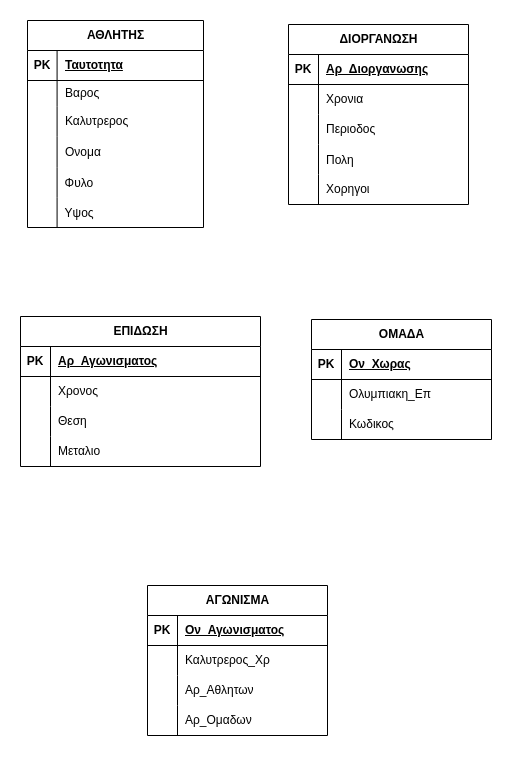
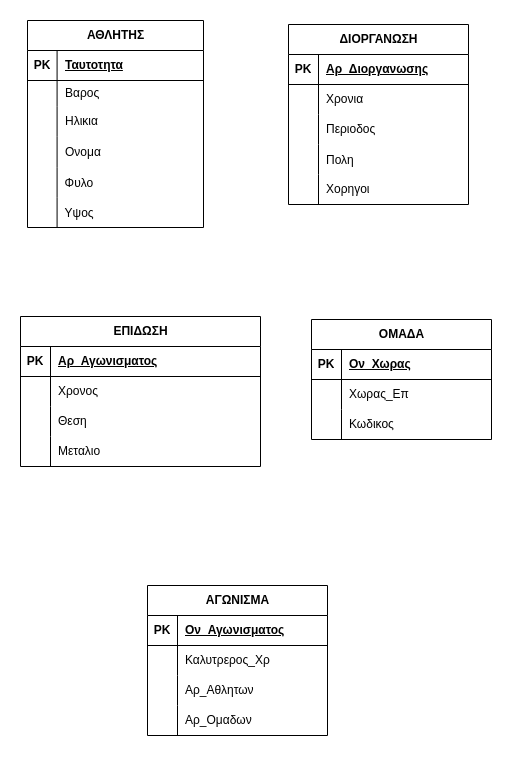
  <mxCell id="0" />
  <mxCell id="1" parent="0" />
  <mxCell id="2" value="ΑΘΛΗΤΗΣ" style="shape=table;startSize=30;container=1;collapsible=1;childLayout=tableLayout;fixedRows=1;rowLines=0;fontStyle=1;align=center;resizeLast=1;html=1;" vertex="1" parent="1"><mxGeometry x="27" y="20" width="176" height="207" as="geometry" /></mxCell>
  <mxCell id="3" value="" style="shape=tableRow;horizontal=0;startSize=0;swimlaneHead=0;swimlaneBody=0;fillColor=none;collapsible=0;dropTarget=0;points=[[0,0.5],[1,0.5]];portConstraint=eastwest;top=0;left=0;right=0;bottom=1;" vertex="1" parent="2"><mxGeometry y="30" width="176" height="30" as="geometry" /></mxCell>
  <mxCell id="4" value="PK" style="shape=partialRectangle;connectable=0;fillColor=none;top=0;left=0;bottom=0;right=0;fontStyle=1;overflow=hidden;whiteSpace=wrap;html=1;" vertex="1" parent="3"><mxGeometry width="29.583" height="30" as="geometry"><mxRectangle width="29.583" height="30" as="alternateBounds" /></mxGeometry></mxCell>
  <mxCell id="5" value="Ταυτοτητα" style="shape=partialRectangle;connectable=0;fillColor=none;top=0;left=0;bottom=0;right=0;align=left;spacingLeft=6;fontStyle=5;overflow=hidden;whiteSpace=wrap;html=1;" vertex="1" parent="3"><mxGeometry x="29.583" width="146.417" height="30" as="geometry"><mxRectangle width="146.417" height="30" as="alternateBounds" /></mxGeometry></mxCell>
  <mxCell id="6" value="" style="shape=tableRow;horizontal=0;startSize=0;swimlaneHead=0;swimlaneBody=0;fillColor=none;collapsible=0;dropTarget=0;points=[[0,0.5],[1,0.5]];portConstraint=eastwest;top=0;left=0;right=0;bottom=0;" vertex="1" parent="2"><mxGeometry y="60" width="176" height="26" as="geometry" /></mxCell>
  <mxCell id="7" value="" style="shape=partialRectangle;connectable=0;fillColor=none;top=0;left=0;bottom=0;right=0;editable=1;overflow=hidden;whiteSpace=wrap;html=1;" vertex="1" parent="6"><mxGeometry width="29.583" height="26" as="geometry"><mxRectangle width="29.583" height="26" as="alternateBounds" /></mxGeometry></mxCell>
  <mxCell id="8" value="Βαρος" style="shape=partialRectangle;connectable=0;fillColor=none;top=0;left=0;bottom=0;right=0;align=left;spacingLeft=6;overflow=hidden;whiteSpace=wrap;html=1;" vertex="1" parent="6"><mxGeometry x="29.583" width="146.417" height="26" as="geometry"><mxRectangle width="146.417" height="26" as="alternateBounds" /></mxGeometry></mxCell>
  <mxCell id="9" value="" style="shape=tableRow;horizontal=0;startSize=0;swimlaneHead=0;swimlaneBody=0;fillColor=none;collapsible=0;dropTarget=0;points=[[0,0.5],[1,0.5]];portConstraint=eastwest;top=0;left=0;right=0;bottom=0;" vertex="1" parent="2"><mxGeometry y="86" width="176" height="30" as="geometry" /></mxCell>
  <mxCell id="10" value="" style="shape=partialRectangle;connectable=0;fillColor=none;top=0;left=0;bottom=0;right=0;editable=1;overflow=hidden;whiteSpace=wrap;html=1;" vertex="1" parent="9"><mxGeometry width="29.583" height="30" as="geometry"><mxRectangle width="29.583" height="30" as="alternateBounds" /></mxGeometry></mxCell>
- <mxCell id="11" value="Καλυτρερος" style="shape=partialRectangle;connectable=0;fillColor=none;top=0;left=0;bottom=0;right=0;align=left;spacingLeft=6;overflow=hidden;whiteSpace=wrap;html=1;" vertex="1" parent="9"><mxGeometry x="29.583" width="146.417" height="30" as="geometry"><mxRectangle width="146.417" height="30" as="alternateBounds" /></mxGeometry></mxCell>
+ <mxCell id="11" value="Ηλικια" style="shape=partialRectangle;connectable=0;fillColor=none;top=0;left=0;bottom=0;right=0;align=left;spacingLeft=6;overflow=hidden;whiteSpace=wrap;html=1;" vertex="1" parent="9"><mxGeometry x="29.583" width="146.417" height="30" as="geometry"><mxRectangle width="146.417" height="30" as="alternateBounds" /></mxGeometry></mxCell>
  <mxCell id="12" value="" style="shape=tableRow;horizontal=0;startSize=0;swimlaneHead=0;swimlaneBody=0;fillColor=none;collapsible=0;dropTarget=0;points=[[0,0.5],[1,0.5]];portConstraint=eastwest;top=0;left=0;right=0;bottom=0;" vertex="1" parent="2"><mxGeometry y="116" width="176" height="31" as="geometry" /></mxCell>
  <mxCell id="13" value="" style="shape=partialRectangle;connectable=0;fillColor=none;top=0;left=0;bottom=0;right=0;editable=1;overflow=hidden;whiteSpace=wrap;html=1;" vertex="1" parent="12"><mxGeometry width="29.583" height="31" as="geometry"><mxRectangle width="29.583" height="31" as="alternateBounds" /></mxGeometry></mxCell>
  <mxCell id="14" value="Ονομα" style="shape=partialRectangle;connectable=0;fillColor=none;top=0;left=0;bottom=0;right=0;align=left;spacingLeft=6;overflow=hidden;whiteSpace=wrap;html=1;" vertex="1" parent="12"><mxGeometry x="29.583" width="146.417" height="31" as="geometry"><mxRectangle width="146.417" height="31" as="alternateBounds" /></mxGeometry></mxCell>
  <mxCell id="15" value="" style="shape=tableRow;horizontal=0;startSize=0;swimlaneHead=0;swimlaneBody=0;fillColor=none;collapsible=0;dropTarget=0;points=[[0,0.5],[1,0.5]];portConstraint=eastwest;top=0;left=0;right=0;bottom=0;" vertex="1" parent="2"><mxGeometry y="147" width="176" height="30" as="geometry" /></mxCell>
  <mxCell id="16" value="" style="shape=partialRectangle;connectable=0;fillColor=none;top=0;left=0;bottom=0;right=0;editable=1;overflow=hidden;" vertex="1" parent="15"><mxGeometry width="29.583" height="30" as="geometry"><mxRectangle width="29.583" height="30" as="alternateBounds" /></mxGeometry></mxCell>
  <mxCell id="17" value="Φυλο" style="shape=partialRectangle;connectable=0;fillColor=none;top=0;left=0;bottom=0;right=0;align=left;spacingLeft=6;overflow=hidden;" vertex="1" parent="15"><mxGeometry x="29.583" width="146.417" height="30" as="geometry"><mxRectangle width="146.417" height="30" as="alternateBounds" /></mxGeometry></mxCell>
  <mxCell id="18" value="" style="shape=tableRow;horizontal=0;startSize=0;swimlaneHead=0;swimlaneBody=0;fillColor=none;collapsible=0;dropTarget=0;points=[[0,0.5],[1,0.5]];portConstraint=eastwest;top=0;left=0;right=0;bottom=0;" vertex="1" parent="2"><mxGeometry y="177" width="176" height="30" as="geometry" /></mxCell>
  <mxCell id="19" value="" style="shape=partialRectangle;connectable=0;fillColor=none;top=0;left=0;bottom=0;right=0;editable=1;overflow=hidden;" vertex="1" parent="18"><mxGeometry width="29.583" height="30" as="geometry"><mxRectangle width="29.583" height="30" as="alternateBounds" /></mxGeometry></mxCell>
  <mxCell id="20" value="Υψος" style="shape=partialRectangle;connectable=0;fillColor=none;top=0;left=0;bottom=0;right=0;align=left;spacingLeft=6;overflow=hidden;" vertex="1" parent="18"><mxGeometry x="29.583" width="146.417" height="30" as="geometry"><mxRectangle width="146.417" height="30" as="alternateBounds" /></mxGeometry></mxCell>
  <mxCell id="21" value="" style="shape=tableRow;horizontal=0;startSize=0;swimlaneHead=0;swimlaneBody=0;fillColor=none;collapsible=0;dropTarget=0;points=[[0,0.5],[1,0.5]];portConstraint=eastwest;top=0;left=0;right=0;bottom=0;" vertex="1" parent="1"><mxGeometry x="330" y="409" width="180" height="60" as="geometry" /></mxCell>
  <mxCell id="22" value="" style="shape=partialRectangle;connectable=0;fillColor=none;top=0;left=0;bottom=0;right=0;editable=1;overflow=hidden;whiteSpace=wrap;html=1;" vertex="1" parent="21"><mxGeometry width="30" height="60" as="geometry"><mxRectangle width="30" height="30" as="alternateBounds" /></mxGeometry></mxCell>
  <mxCell id="23" value="ΔΙΟΡΓΑΝΩΣΗ" style="shape=table;startSize=30;container=1;collapsible=1;childLayout=tableLayout;fixedRows=1;rowLines=0;fontStyle=1;align=center;resizeLast=1;html=1;" vertex="1" parent="1"><mxGeometry x="288" y="24" width="180" height="180" as="geometry" /></mxCell>
  <mxCell id="24" value="" style="shape=tableRow;horizontal=0;startSize=0;swimlaneHead=0;swimlaneBody=0;fillColor=none;collapsible=0;dropTarget=0;points=[[0,0.5],[1,0.5]];portConstraint=eastwest;top=0;left=0;right=0;bottom=1;" vertex="1" parent="23"><mxGeometry y="30" width="180" height="30" as="geometry" /></mxCell>
  <mxCell id="25" value="PK" style="shape=partialRectangle;connectable=0;fillColor=none;top=0;left=0;bottom=0;right=0;fontStyle=1;overflow=hidden;whiteSpace=wrap;html=1;" vertex="1" parent="24"><mxGeometry width="30" height="30" as="geometry"><mxRectangle width="30" height="30" as="alternateBounds" /></mxGeometry></mxCell>
  <mxCell id="26" value="Αρ_Διοργανωσης" style="shape=partialRectangle;connectable=0;fillColor=none;top=0;left=0;bottom=0;right=0;align=left;spacingLeft=6;fontStyle=5;overflow=hidden;whiteSpace=wrap;html=1;" vertex="1" parent="24"><mxGeometry x="30" width="150" height="30" as="geometry"><mxRectangle width="150" height="30" as="alternateBounds" /></mxGeometry></mxCell>
  <mxCell id="27" value="" style="shape=tableRow;horizontal=0;startSize=0;swimlaneHead=0;swimlaneBody=0;fillColor=none;collapsible=0;dropTarget=0;points=[[0,0.5],[1,0.5]];portConstraint=eastwest;top=0;left=0;right=0;bottom=0;" vertex="1" parent="23"><mxGeometry y="60" width="180" height="30" as="geometry" /></mxCell>
  <mxCell id="28" value="" style="shape=partialRectangle;connectable=0;fillColor=none;top=0;left=0;bottom=0;right=0;editable=1;overflow=hidden;whiteSpace=wrap;html=1;" vertex="1" parent="27"><mxGeometry width="30" height="30" as="geometry"><mxRectangle width="30" height="30" as="alternateBounds" /></mxGeometry></mxCell>
  <mxCell id="29" value="Χρονια" style="shape=partialRectangle;connectable=0;fillColor=none;top=0;left=0;bottom=0;right=0;align=left;spacingLeft=6;overflow=hidden;whiteSpace=wrap;html=1;" vertex="1" parent="27"><mxGeometry x="30" width="150" height="30" as="geometry"><mxRectangle width="150" height="30" as="alternateBounds" /></mxGeometry></mxCell>
  <mxCell id="30" value="" style="shape=tableRow;horizontal=0;startSize=0;swimlaneHead=0;swimlaneBody=0;fillColor=none;collapsible=0;dropTarget=0;points=[[0,0.5],[1,0.5]];portConstraint=eastwest;top=0;left=0;right=0;bottom=0;" vertex="1" parent="23"><mxGeometry y="90" width="180" height="30" as="geometry" /></mxCell>
  <mxCell id="31" value="" style="shape=partialRectangle;connectable=0;fillColor=none;top=0;left=0;bottom=0;right=0;editable=1;overflow=hidden;whiteSpace=wrap;html=1;" vertex="1" parent="30"><mxGeometry width="30" height="30" as="geometry"><mxRectangle width="30" height="30" as="alternateBounds" /></mxGeometry></mxCell>
  <mxCell id="32" value="Περιοδος" style="shape=partialRectangle;connectable=0;fillColor=none;top=0;left=0;bottom=0;right=0;align=left;spacingLeft=6;overflow=hidden;whiteSpace=wrap;html=1;" vertex="1" parent="30"><mxGeometry x="30" width="150" height="30" as="geometry"><mxRectangle width="150" height="30" as="alternateBounds" /></mxGeometry></mxCell>
  <mxCell id="33" value="" style="shape=tableRow;horizontal=0;startSize=0;swimlaneHead=0;swimlaneBody=0;fillColor=none;collapsible=0;dropTarget=0;points=[[0,0.5],[1,0.5]];portConstraint=eastwest;top=0;left=0;right=0;bottom=0;" vertex="1" parent="23"><mxGeometry y="120" width="180" height="30" as="geometry" /></mxCell>
  <mxCell id="34" value="" style="shape=partialRectangle;connectable=0;fillColor=none;top=0;left=0;bottom=0;right=0;editable=1;overflow=hidden;" vertex="1" parent="33"><mxGeometry width="30" height="30" as="geometry"><mxRectangle width="30" height="30" as="alternateBounds" /></mxGeometry></mxCell>
  <mxCell id="35" value="Πολη" style="shape=partialRectangle;connectable=0;fillColor=none;top=0;left=0;bottom=0;right=0;align=left;spacingLeft=6;overflow=hidden;" vertex="1" parent="33"><mxGeometry x="30" width="150" height="30" as="geometry"><mxRectangle width="150" height="30" as="alternateBounds" /></mxGeometry></mxCell>
  <mxCell id="36" value="" style="shape=tableRow;horizontal=0;startSize=0;swimlaneHead=0;swimlaneBody=0;fillColor=none;collapsible=0;dropTarget=0;points=[[0,0.5],[1,0.5]];portConstraint=eastwest;top=0;left=0;right=0;bottom=0;" vertex="1" parent="23"><mxGeometry y="150" width="180" height="30" as="geometry" /></mxCell>
  <mxCell id="37" value="" style="shape=partialRectangle;connectable=0;fillColor=none;top=0;left=0;bottom=0;right=0;editable=1;overflow=hidden;whiteSpace=wrap;html=1;" vertex="1" parent="36"><mxGeometry width="30" height="30" as="geometry"><mxRectangle width="30" height="30" as="alternateBounds" /></mxGeometry></mxCell>
  <mxCell id="38" value="Χορηγοι" style="shape=partialRectangle;connectable=0;fillColor=none;top=0;left=0;bottom=0;right=0;align=left;spacingLeft=6;overflow=hidden;whiteSpace=wrap;html=1;" vertex="1" parent="36"><mxGeometry x="30" width="150" height="30" as="geometry"><mxRectangle width="150" height="30" as="alternateBounds" /></mxGeometry></mxCell>
  <mxCell id="39" value="ΕΠΙΔΩΣΗ" style="shape=table;startSize=30;container=1;collapsible=1;childLayout=tableLayout;fixedRows=1;rowLines=0;fontStyle=1;align=center;resizeLast=1;html=1;" vertex="1" parent="1"><mxGeometry x="20" y="316" width="240" height="150" as="geometry" /></mxCell>
  <mxCell id="40" value="" style="shape=tableRow;horizontal=0;startSize=0;swimlaneHead=0;swimlaneBody=0;fillColor=none;collapsible=0;dropTarget=0;points=[[0,0.5],[1,0.5]];portConstraint=eastwest;top=0;left=0;right=0;bottom=1;" vertex="1" parent="39"><mxGeometry y="30" width="240" height="30" as="geometry" /></mxCell>
  <mxCell id="41" value="PK" style="shape=partialRectangle;connectable=0;fillColor=none;top=0;left=0;bottom=0;right=0;fontStyle=1;overflow=hidden;whiteSpace=wrap;html=1;" vertex="1" parent="40"><mxGeometry width="30" height="30" as="geometry"><mxRectangle width="30" height="30" as="alternateBounds" /></mxGeometry></mxCell>
  <mxCell id="42" value="Αρ_Αγωνισματος" style="shape=partialRectangle;connectable=0;fillColor=none;top=0;left=0;bottom=0;right=0;align=left;spacingLeft=6;fontStyle=5;overflow=hidden;whiteSpace=wrap;html=1;" vertex="1" parent="40"><mxGeometry x="30" width="210" height="30" as="geometry"><mxRectangle width="210" height="30" as="alternateBounds" /></mxGeometry></mxCell>
  <mxCell id="43" value="" style="shape=tableRow;horizontal=0;startSize=0;swimlaneHead=0;swimlaneBody=0;fillColor=none;collapsible=0;dropTarget=0;points=[[0,0.5],[1,0.5]];portConstraint=eastwest;top=0;left=0;right=0;bottom=0;" vertex="1" parent="39"><mxGeometry y="60" width="240" height="30" as="geometry" /></mxCell>
  <mxCell id="44" value="" style="shape=partialRectangle;connectable=0;fillColor=none;top=0;left=0;bottom=0;right=0;editable=1;overflow=hidden;whiteSpace=wrap;html=1;" vertex="1" parent="43"><mxGeometry width="30" height="30" as="geometry"><mxRectangle width="30" height="30" as="alternateBounds" /></mxGeometry></mxCell>
  <mxCell id="45" value="Χρονος" style="shape=partialRectangle;connectable=0;fillColor=none;top=0;left=0;bottom=0;right=0;align=left;spacingLeft=6;overflow=hidden;whiteSpace=wrap;html=1;" vertex="1" parent="43"><mxGeometry x="30" width="210" height="30" as="geometry"><mxRectangle width="210" height="30" as="alternateBounds" /></mxGeometry></mxCell>
  <mxCell id="46" value="" style="shape=tableRow;horizontal=0;startSize=0;swimlaneHead=0;swimlaneBody=0;fillColor=none;collapsible=0;dropTarget=0;points=[[0,0.5],[1,0.5]];portConstraint=eastwest;top=0;left=0;right=0;bottom=0;" vertex="1" parent="39"><mxGeometry y="90" width="240" height="30" as="geometry" /></mxCell>
  <mxCell id="47" value="" style="shape=partialRectangle;connectable=0;fillColor=none;top=0;left=0;bottom=0;right=0;editable=1;overflow=hidden;whiteSpace=wrap;html=1;" vertex="1" parent="46"><mxGeometry width="30" height="30" as="geometry"><mxRectangle width="30" height="30" as="alternateBounds" /></mxGeometry></mxCell>
  <mxCell id="48" value="Θεση" style="shape=partialRectangle;connectable=0;fillColor=none;top=0;left=0;bottom=0;right=0;align=left;spacingLeft=6;overflow=hidden;whiteSpace=wrap;html=1;" vertex="1" parent="46"><mxGeometry x="30" width="210" height="30" as="geometry"><mxRectangle width="210" height="30" as="alternateBounds" /></mxGeometry></mxCell>
  <mxCell id="49" value="" style="shape=tableRow;horizontal=0;startSize=0;swimlaneHead=0;swimlaneBody=0;fillColor=none;collapsible=0;dropTarget=0;points=[[0,0.5],[1,0.5]];portConstraint=eastwest;top=0;left=0;right=0;bottom=0;" vertex="1" parent="39"><mxGeometry y="120" width="240" height="30" as="geometry" /></mxCell>
  <mxCell id="50" value="" style="shape=partialRectangle;connectable=0;fillColor=none;top=0;left=0;bottom=0;right=0;editable=1;overflow=hidden;whiteSpace=wrap;html=1;" vertex="1" parent="49"><mxGeometry width="30" height="30" as="geometry"><mxRectangle width="30" height="30" as="alternateBounds" /></mxGeometry></mxCell>
  <mxCell id="51" value="Μεταλιο" style="shape=partialRectangle;connectable=0;fillColor=none;top=0;left=0;bottom=0;right=0;align=left;spacingLeft=6;overflow=hidden;whiteSpace=wrap;html=1;" vertex="1" parent="49"><mxGeometry x="30" width="210" height="30" as="geometry"><mxRectangle width="210" height="30" as="alternateBounds" /></mxGeometry></mxCell>
  <mxCell id="52" value="ΟΜΑΔΑ" style="shape=table;startSize=30;container=1;collapsible=1;childLayout=tableLayout;fixedRows=1;rowLines=0;fontStyle=1;align=center;resizeLast=1;html=1;" vertex="1" parent="1"><mxGeometry x="311" y="319" width="180" height="120" as="geometry" /></mxCell>
  <mxCell id="53" value="" style="shape=tableRow;horizontal=0;startSize=0;swimlaneHead=0;swimlaneBody=0;fillColor=none;collapsible=0;dropTarget=0;points=[[0,0.5],[1,0.5]];portConstraint=eastwest;top=0;left=0;right=0;bottom=1;" vertex="1" parent="52"><mxGeometry y="30" width="180" height="30" as="geometry" /></mxCell>
  <mxCell id="54" value="PK" style="shape=partialRectangle;connectable=0;fillColor=none;top=0;left=0;bottom=0;right=0;fontStyle=1;overflow=hidden;whiteSpace=wrap;html=1;" vertex="1" parent="53"><mxGeometry width="30" height="30" as="geometry"><mxRectangle width="30" height="30" as="alternateBounds" /></mxGeometry></mxCell>
  <mxCell id="55" value="Ον_Χωρας" style="shape=partialRectangle;connectable=0;fillColor=none;top=0;left=0;bottom=0;right=0;align=left;spacingLeft=6;fontStyle=5;overflow=hidden;whiteSpace=wrap;html=1;" vertex="1" parent="53"><mxGeometry x="30" width="150" height="30" as="geometry"><mxRectangle width="150" height="30" as="alternateBounds" /></mxGeometry></mxCell>
  <mxCell id="56" value="" style="shape=tableRow;horizontal=0;startSize=0;swimlaneHead=0;swimlaneBody=0;fillColor=none;collapsible=0;dropTarget=0;points=[[0,0.5],[1,0.5]];portConstraint=eastwest;top=0;left=0;right=0;bottom=0;" vertex="1" parent="52"><mxGeometry y="60" width="180" height="30" as="geometry" /></mxCell>
  <mxCell id="57" value="" style="shape=partialRectangle;connectable=0;fillColor=none;top=0;left=0;bottom=0;right=0;editable=1;overflow=hidden;whiteSpace=wrap;html=1;" vertex="1" parent="56"><mxGeometry width="30" height="30" as="geometry"><mxRectangle width="30" height="30" as="alternateBounds" /></mxGeometry></mxCell>
- <mxCell id="58" value="Ολυμπιακη_Επ" style="shape=partialRectangle;connectable=0;fillColor=none;top=0;left=0;bottom=0;right=0;align=left;spacingLeft=6;overflow=hidden;whiteSpace=wrap;html=1;" vertex="1" parent="56"><mxGeometry x="30" width="150" height="30" as="geometry"><mxRectangle width="150" height="30" as="alternateBounds" /></mxGeometry></mxCell>
+ <mxCell id="58" value="Χωρας_Επ" style="shape=partialRectangle;connectable=0;fillColor=none;top=0;left=0;bottom=0;right=0;align=left;spacingLeft=6;overflow=hidden;whiteSpace=wrap;html=1;" vertex="1" parent="56"><mxGeometry x="30" width="150" height="30" as="geometry"><mxRectangle width="150" height="30" as="alternateBounds" /></mxGeometry></mxCell>
  <mxCell id="59" value="" style="shape=tableRow;horizontal=0;startSize=0;swimlaneHead=0;swimlaneBody=0;fillColor=none;collapsible=0;dropTarget=0;points=[[0,0.5],[1,0.5]];portConstraint=eastwest;top=0;left=0;right=0;bottom=0;" vertex="1" parent="52"><mxGeometry y="90" width="180" height="30" as="geometry" /></mxCell>
  <mxCell id="60" value="" style="shape=partialRectangle;connectable=0;fillColor=none;top=0;left=0;bottom=0;right=0;editable=1;overflow=hidden;whiteSpace=wrap;html=1;" vertex="1" parent="59"><mxGeometry width="30" height="30" as="geometry"><mxRectangle width="30" height="30" as="alternateBounds" /></mxGeometry></mxCell>
  <mxCell id="61" value="Κωδικος" style="shape=partialRectangle;connectable=0;fillColor=none;top=0;left=0;bottom=0;right=0;align=left;spacingLeft=6;overflow=hidden;whiteSpace=wrap;html=1;" vertex="1" parent="59"><mxGeometry x="30" width="150" height="30" as="geometry"><mxRectangle width="150" height="30" as="alternateBounds" /></mxGeometry></mxCell>
  <mxCell id="62" value="ΑΓΩΝΙΣΜΑ" style="shape=table;startSize=30;container=1;collapsible=1;childLayout=tableLayout;fixedRows=1;rowLines=0;fontStyle=1;align=center;resizeLast=1;html=1;" vertex="1" parent="1"><mxGeometry x="147" y="585" width="180" height="150" as="geometry" /></mxCell>
  <mxCell id="63" value="" style="shape=tableRow;horizontal=0;startSize=0;swimlaneHead=0;swimlaneBody=0;fillColor=none;collapsible=0;dropTarget=0;points=[[0,0.5],[1,0.5]];portConstraint=eastwest;top=0;left=0;right=0;bottom=1;" vertex="1" parent="62"><mxGeometry y="30" width="180" height="30" as="geometry" /></mxCell>
  <mxCell id="64" value="PK" style="shape=partialRectangle;connectable=0;fillColor=none;top=0;left=0;bottom=0;right=0;fontStyle=1;overflow=hidden;whiteSpace=wrap;html=1;" vertex="1" parent="63"><mxGeometry width="30" height="30" as="geometry"><mxRectangle width="30" height="30" as="alternateBounds" /></mxGeometry></mxCell>
  <mxCell id="65" value="Ον_Αγωνισματος" style="shape=partialRectangle;connectable=0;fillColor=none;top=0;left=0;bottom=0;right=0;align=left;spacingLeft=6;fontStyle=5;overflow=hidden;whiteSpace=wrap;html=1;" vertex="1" parent="63"><mxGeometry x="30" width="150" height="30" as="geometry"><mxRectangle width="150" height="30" as="alternateBounds" /></mxGeometry></mxCell>
  <mxCell id="66" value="" style="shape=tableRow;horizontal=0;startSize=0;swimlaneHead=0;swimlaneBody=0;fillColor=none;collapsible=0;dropTarget=0;points=[[0,0.5],[1,0.5]];portConstraint=eastwest;top=0;left=0;right=0;bottom=0;" vertex="1" parent="62"><mxGeometry y="60" width="180" height="30" as="geometry" /></mxCell>
  <mxCell id="67" value="" style="shape=partialRectangle;connectable=0;fillColor=none;top=0;left=0;bottom=0;right=0;editable=1;overflow=hidden;whiteSpace=wrap;html=1;" vertex="1" parent="66"><mxGeometry width="30" height="30" as="geometry"><mxRectangle width="30" height="30" as="alternateBounds" /></mxGeometry></mxCell>
  <mxCell id="68" value="Καλυτρερος_Χρ" style="shape=partialRectangle;connectable=0;fillColor=none;top=0;left=0;bottom=0;right=0;align=left;spacingLeft=6;overflow=hidden;whiteSpace=wrap;html=1;" vertex="1" parent="66"><mxGeometry x="30" width="150" height="30" as="geometry"><mxRectangle width="150" height="30" as="alternateBounds" /></mxGeometry></mxCell>
  <mxCell id="69" value="" style="shape=tableRow;horizontal=0;startSize=0;swimlaneHead=0;swimlaneBody=0;fillColor=none;collapsible=0;dropTarget=0;points=[[0,0.5],[1,0.5]];portConstraint=eastwest;top=0;left=0;right=0;bottom=0;" vertex="1" parent="62"><mxGeometry y="90" width="180" height="30" as="geometry" /></mxCell>
  <mxCell id="70" value="" style="shape=partialRectangle;connectable=0;fillColor=none;top=0;left=0;bottom=0;right=0;editable=1;overflow=hidden;whiteSpace=wrap;html=1;" vertex="1" parent="69"><mxGeometry width="30" height="30" as="geometry"><mxRectangle width="30" height="30" as="alternateBounds" /></mxGeometry></mxCell>
  <mxCell id="71" value="Αρ_Αθλητων" style="shape=partialRectangle;connectable=0;fillColor=none;top=0;left=0;bottom=0;right=0;align=left;spacingLeft=6;overflow=hidden;whiteSpace=wrap;html=1;" vertex="1" parent="69"><mxGeometry x="30" width="150" height="30" as="geometry"><mxRectangle width="150" height="30" as="alternateBounds" /></mxGeometry></mxCell>
  <mxCell id="72" value="" style="shape=tableRow;horizontal=0;startSize=0;swimlaneHead=0;swimlaneBody=0;fillColor=none;collapsible=0;dropTarget=0;points=[[0,0.5],[1,0.5]];portConstraint=eastwest;top=0;left=0;right=0;bottom=0;" vertex="1" parent="62"><mxGeometry y="120" width="180" height="30" as="geometry" /></mxCell>
  <mxCell id="73" value="" style="shape=partialRectangle;connectable=0;fillColor=none;top=0;left=0;bottom=0;right=0;editable=1;overflow=hidden;whiteSpace=wrap;html=1;" vertex="1" parent="72"><mxGeometry width="30" height="30" as="geometry"><mxRectangle width="30" height="30" as="alternateBounds" /></mxGeometry></mxCell>
  <mxCell id="74" value="Αρ_Ομαδων" style="shape=partialRectangle;connectable=0;fillColor=none;top=0;left=0;bottom=0;right=0;align=left;spacingLeft=6;overflow=hidden;whiteSpace=wrap;html=1;" vertex="1" parent="72"><mxGeometry x="30" width="150" height="30" as="geometry"><mxRectangle width="150" height="30" as="alternateBounds" /></mxGeometry></mxCell>
